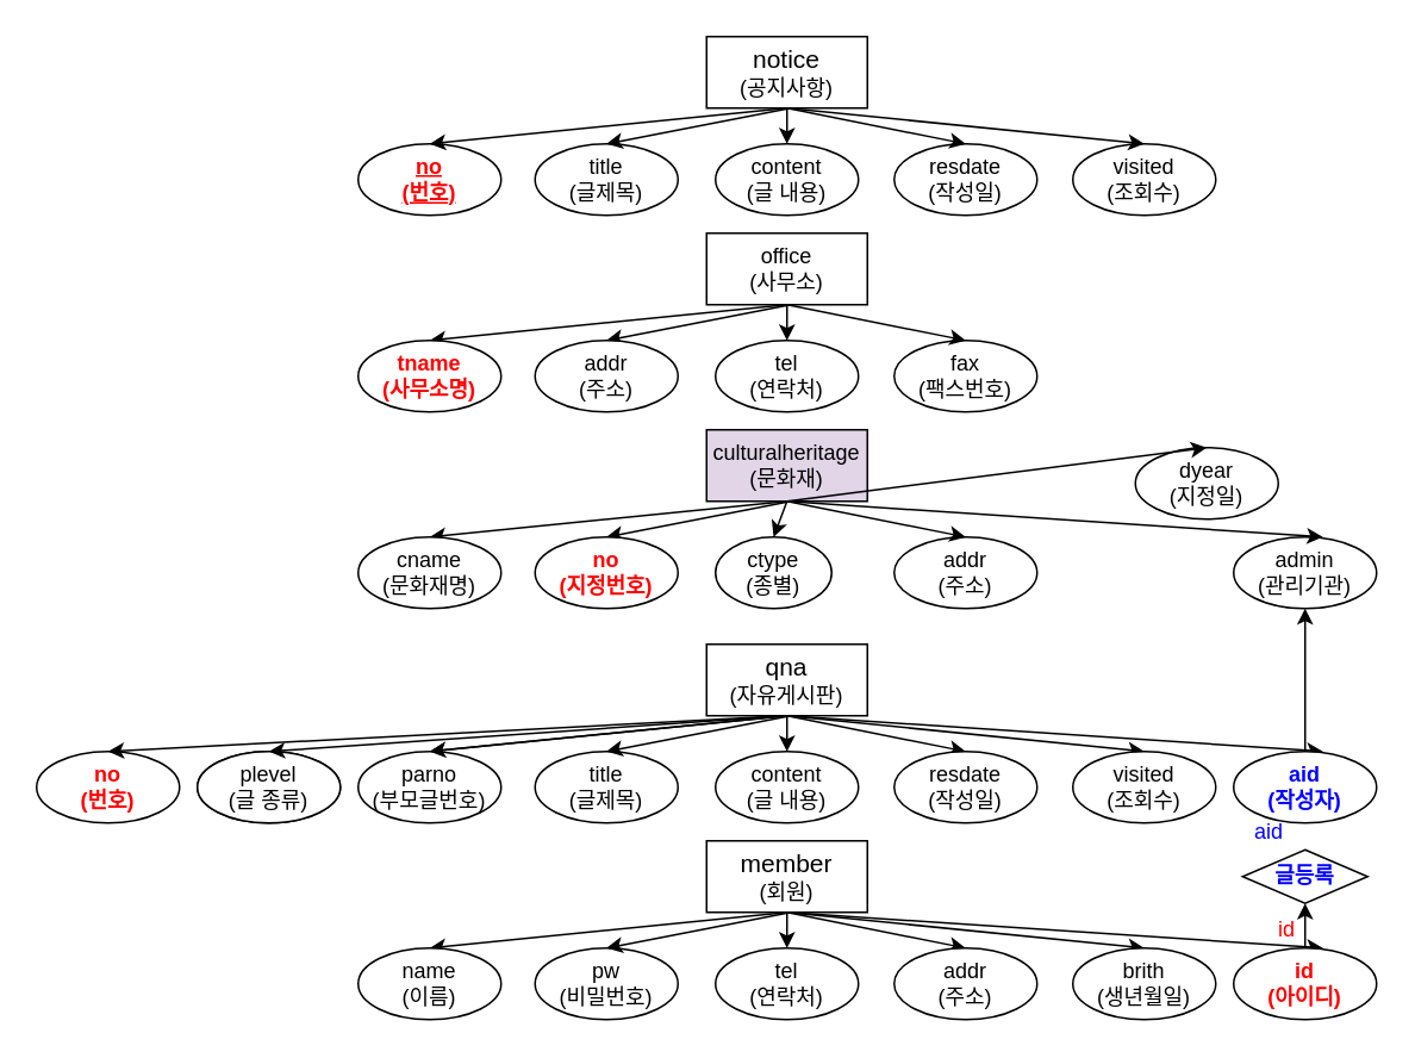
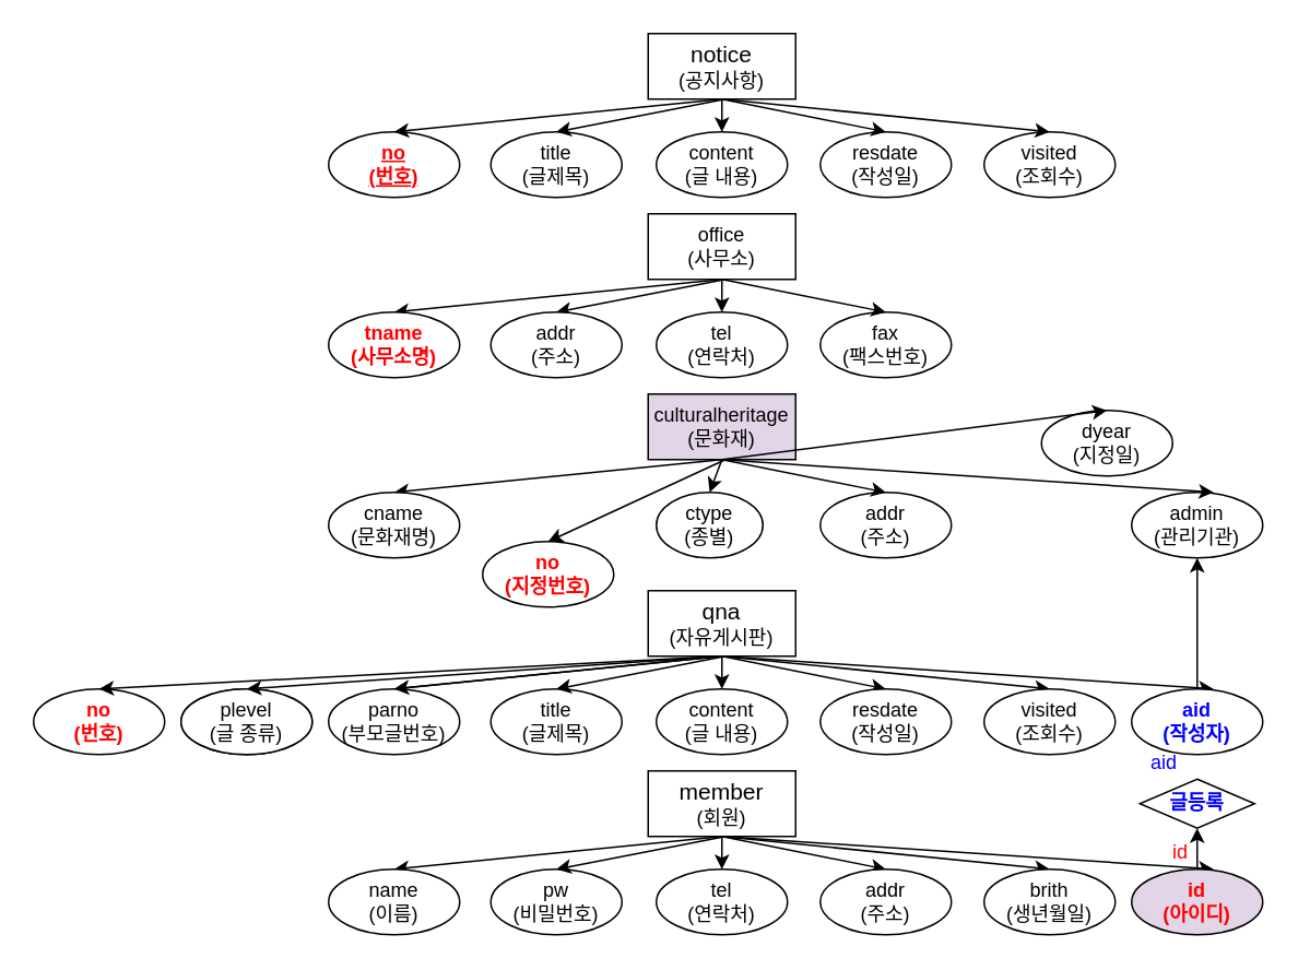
  <mxCell id="0" />
  <mxCell id="1" parent="0" />
  <mxCell id="2" value="&lt;div&gt;&lt;font style=&quot;font-size: 14px;&quot;&gt;notice&lt;/font&gt;&lt;/div&gt;(공지사항)" style="rounded=0;whiteSpace=wrap;html=1;" parent="1" vertex="1"><mxGeometry x="395" y="20" width="90" height="40" as="geometry" /></mxCell>
  <mxCell id="3" value="&lt;font color=&quot;#ff0000&quot;&gt;&lt;u&gt;&lt;b&gt;no&lt;/b&gt;&lt;/u&gt;&lt;/font&gt;&lt;div&gt;&lt;font color=&quot;#ff0000&quot;&gt;&lt;u&gt;&lt;b&gt;(번호)&lt;/b&gt;&lt;/u&gt;&lt;/font&gt;&lt;/div&gt;" style="ellipse;whiteSpace=wrap;html=1;" parent="1" vertex="1"><mxGeometry x="200" y="80" width="80" height="40" as="geometry" /></mxCell>
  <mxCell id="4" value="title&lt;div&gt;(글제목)&lt;/div&gt;" style="ellipse;whiteSpace=wrap;html=1;" parent="1" vertex="1"><mxGeometry x="299" y="80" width="80" height="40" as="geometry" /></mxCell>
  <mxCell id="5" value="content&lt;div&gt;(글 내용)&lt;/div&gt;" style="ellipse;whiteSpace=wrap;html=1;" parent="1" vertex="1"><mxGeometry x="400" y="80" width="80" height="40" as="geometry" /></mxCell>
  <mxCell id="6" value="resdate&lt;div&gt;(작성일)&lt;/div&gt;" style="ellipse;whiteSpace=wrap;html=1;" parent="1" vertex="1"><mxGeometry x="500" y="80" width="80" height="40" as="geometry" /></mxCell>
  <mxCell id="7" value="visited&lt;div&gt;(조회수)&lt;/div&gt;" style="ellipse;whiteSpace=wrap;html=1;" parent="1" vertex="1"><mxGeometry x="600" y="80" width="80" height="40" as="geometry" /></mxCell>
  <mxCell id="8" value="" style="endArrow=classic;html=1;rounded=0;entryX=0.5;entryY=0;entryDx=0;entryDy=0;" parent="1" target="7" edge="1"><mxGeometry width="50" height="50" relative="1" as="geometry"><mxPoint x="440" y="60" as="sourcePoint" /><mxPoint x="520" y="140" as="targetPoint" /></mxGeometry></mxCell>
  <mxCell id="9" value="" style="endArrow=classic;html=1;rounded=0;entryX=0.5;entryY=0;entryDx=0;entryDy=0;" parent="1" target="6" edge="1"><mxGeometry width="50" height="50" relative="1" as="geometry"><mxPoint x="440" y="60" as="sourcePoint" /><mxPoint x="530" y="140" as="targetPoint" /></mxGeometry></mxCell>
  <mxCell id="10" value="" style="endArrow=classic;html=1;rounded=0;entryX=0.5;entryY=0;entryDx=0;entryDy=0;" parent="1" target="5" edge="1"><mxGeometry width="50" height="50" relative="1" as="geometry"><mxPoint x="440" y="60" as="sourcePoint" /><mxPoint x="430" y="140" as="targetPoint" /></mxGeometry></mxCell>
  <mxCell id="11" value="" style="endArrow=classic;html=1;rounded=0;entryX=0.5;entryY=0;entryDx=0;entryDy=0;" parent="1" target="3" edge="1"><mxGeometry width="50" height="50" relative="1" as="geometry"><mxPoint x="440" y="60" as="sourcePoint" /><mxPoint x="350" y="160" as="targetPoint" /></mxGeometry></mxCell>
  <mxCell id="12" value="" style="endArrow=classic;html=1;rounded=0;entryX=0.5;entryY=0;entryDx=0;entryDy=0;" parent="1" target="4" edge="1"><mxGeometry width="50" height="50" relative="1" as="geometry"><mxPoint x="442.111" y="59.999" as="sourcePoint" /><mxPoint x="400" y="102.11" as="targetPoint" /><Array as="points" /></mxGeometry></mxCell>
  <mxCell id="13" value="&lt;div&gt;&lt;span style=&quot;font-size: 14px;&quot;&gt;member&lt;/span&gt;&lt;/div&gt;(회원)" style="rounded=0;whiteSpace=wrap;html=1;" parent="1" vertex="1"><mxGeometry x="395" y="470" width="90" height="40" as="geometry" /></mxCell>
  <mxCell id="14" value="" style="endArrow=classic;html=1;rounded=0;entryX=0.5;entryY=0;entryDx=0;entryDy=0;" parent="1" target="15" edge="1"><mxGeometry width="50" height="50" relative="1" as="geometry"><mxPoint x="440" y="510" as="sourcePoint" /><mxPoint x="350" y="610" as="targetPoint" /></mxGeometry></mxCell>
  <mxCell id="15" value="name&lt;div&gt;(이름)&lt;/div&gt;" style="ellipse;whiteSpace=wrap;html=1;" parent="1" vertex="1"><mxGeometry x="200" y="530" width="80" height="40" as="geometry" /></mxCell>
  <mxCell id="16" value="pw&lt;div&gt;(비밀번호)&lt;/div&gt;" style="ellipse;whiteSpace=wrap;html=1;" parent="1" vertex="1"><mxGeometry x="299" y="530" width="80" height="40" as="geometry" /></mxCell>
  <mxCell id="17" value="" style="endArrow=classic;html=1;rounded=0;entryX=0.5;entryY=0;entryDx=0;entryDy=0;" parent="1" target="16" edge="1"><mxGeometry width="50" height="50" relative="1" as="geometry"><mxPoint x="442.111" y="509.999" as="sourcePoint" /><mxPoint x="400" y="552.11" as="targetPoint" /><Array as="points" /></mxGeometry></mxCell>
  <mxCell id="18" value="" style="endArrow=classic;html=1;rounded=0;entryX=0.5;entryY=0;entryDx=0;entryDy=0;" parent="1" target="19" edge="1"><mxGeometry width="50" height="50" relative="1" as="geometry"><mxPoint x="440" y="510" as="sourcePoint" /><mxPoint x="430" y="590" as="targetPoint" /></mxGeometry></mxCell>
  <mxCell id="19" value="&lt;div&gt;tel&lt;/div&gt;&lt;div&gt;(연락처)&lt;/div&gt;" style="ellipse;whiteSpace=wrap;html=1;" parent="1" vertex="1"><mxGeometry x="400" y="530" width="80" height="40" as="geometry" /></mxCell>
  <mxCell id="20" value="" style="endArrow=classic;html=1;rounded=0;entryX=0.5;entryY=0;entryDx=0;entryDy=0;" parent="1" target="21" edge="1"><mxGeometry width="50" height="50" relative="1" as="geometry"><mxPoint x="440" y="510" as="sourcePoint" /><mxPoint x="530" y="590" as="targetPoint" /></mxGeometry></mxCell>
  <mxCell id="21" value="addr&lt;div&gt;(주소)&lt;/div&gt;" style="ellipse;whiteSpace=wrap;html=1;" parent="1" vertex="1"><mxGeometry x="500" y="530" width="80" height="40" as="geometry" /></mxCell>
  <mxCell id="22" value="" style="endArrow=classic;html=1;rounded=0;entryX=0.5;entryY=0;entryDx=0;entryDy=0;" parent="1" target="23" edge="1"><mxGeometry width="50" height="50" relative="1" as="geometry"><mxPoint x="440" y="510" as="sourcePoint" /><mxPoint x="520" y="590" as="targetPoint" /></mxGeometry></mxCell>
  <mxCell id="23" value="&lt;div&gt;brith&lt;/div&gt;&lt;div&gt;(생년월일)&lt;/div&gt;" style="ellipse;whiteSpace=wrap;html=1;" parent="1" vertex="1"><mxGeometry x="600" y="530" width="80" height="40" as="geometry" /></mxCell>
  <mxCell id="24" value="&lt;div&gt;culturalheritage&lt;/div&gt;(문화재)" style="rounded=0;whiteSpace=wrap;html=1;fillColor=#e1d5e7;" parent="1" vertex="1"><mxGeometry x="395" y="240" width="90" height="40" as="geometry" /></mxCell>
  <mxCell id="25" value="" style="endArrow=classic;html=1;rounded=0;entryX=0.5;entryY=0;entryDx=0;entryDy=0;" parent="1" target="27" edge="1"><mxGeometry width="50" height="50" relative="1" as="geometry"><mxPoint x="440" y="280" as="sourcePoint" /><mxPoint x="350" y="380" as="targetPoint" /></mxGeometry></mxCell>
  <mxCell id="26" value="" style="endArrow=classic;html=1;rounded=0;entryX=0.5;entryY=0;entryDx=0;entryDy=0;" parent="1" target="28" edge="1"><mxGeometry width="50" height="50" relative="1" as="geometry"><mxPoint x="442.111" y="279.999" as="sourcePoint" /><mxPoint x="400" y="322.11" as="targetPoint" /><Array as="points" /></mxGeometry></mxCell>
  <mxCell id="27" value="cname&lt;div&gt;(문화재명)&lt;/div&gt;" style="ellipse;whiteSpace=wrap;html=1;" parent="1" vertex="1"><mxGeometry x="200" y="300" width="80" height="40" as="geometry" /></mxCell>
- <mxCell id="28" value="&lt;div&gt;&lt;font color=&quot;#ff0000&quot;&gt;&lt;b&gt;no&lt;/b&gt;&lt;/font&gt;&lt;/div&gt;&lt;div&gt;&lt;font color=&quot;#ff0000&quot;&gt;&lt;b&gt;(지정번호)&lt;/b&gt;&lt;/font&gt;&lt;/div&gt;" style="ellipse;whiteSpace=wrap;html=1;" parent="1" vertex="1"><mxGeometry x="299" y="300" width="80" height="40" as="geometry" /></mxCell>
+ <mxCell id="28" value="&lt;div&gt;&lt;font color=&quot;#ff0000&quot;&gt;&lt;b&gt;no&lt;/b&gt;&lt;/font&gt;&lt;/div&gt;&lt;div&gt;&lt;font color=&quot;#ff0000&quot;&gt;&lt;b&gt;(지정번호)&lt;/b&gt;&lt;/font&gt;&lt;/div&gt;" style="ellipse;whiteSpace=wrap;html=1;" parent="1" vertex="1"><mxGeometry x="294" y="330" width="80" height="40" as="geometry" /></mxCell>
  <mxCell id="29" value="&lt;div&gt;ctype&lt;/div&gt;&lt;div&gt;(종별)&lt;/div&gt;" style="ellipse;whiteSpace=wrap;html=1;" parent="1" vertex="1"><mxGeometry x="400" y="300" width="65" height="40" as="geometry" /></mxCell>
  <mxCell id="30" value="addr&lt;div&gt;(주소)&lt;/div&gt;" style="ellipse;whiteSpace=wrap;html=1;" parent="1" vertex="1"><mxGeometry x="500" y="300" width="80" height="40" as="geometry" /></mxCell>
  <mxCell id="31" value="" style="endArrow=classic;html=1;rounded=0;entryX=0.5;entryY=0;entryDx=0;entryDy=0;" parent="1" target="30" edge="1"><mxGeometry width="50" height="50" relative="1" as="geometry"><mxPoint x="440" y="280" as="sourcePoint" /><mxPoint x="530" y="360" as="targetPoint" /></mxGeometry></mxCell>
  <mxCell id="32" value="&lt;div&gt;dyear&lt;/div&gt;&lt;div&gt;(지정일)&lt;/div&gt;" style="ellipse;whiteSpace=wrap;html=1;" parent="1" vertex="1"><mxGeometry x="635" y="250" width="80" height="40" as="geometry" /></mxCell>
  <mxCell id="33" value="" style="endArrow=classic;html=1;rounded=0;entryX=0.5;entryY=0;entryDx=0;entryDy=0;" parent="1" target="32" edge="1"><mxGeometry width="50" height="50" relative="1" as="geometry"><mxPoint x="440" y="280" as="sourcePoint" /><mxPoint x="520" y="360" as="targetPoint" /></mxGeometry></mxCell>
  <mxCell id="34" value="" style="endArrow=classic;html=1;rounded=0;entryX=0.5;entryY=0;entryDx=0;entryDy=0;" parent="1" target="29" edge="1"><mxGeometry width="50" height="50" relative="1" as="geometry"><mxPoint x="440" y="280" as="sourcePoint" /><mxPoint x="430" y="360" as="targetPoint" /></mxGeometry></mxCell>
  <mxCell id="35" value="&lt;div&gt;admin&lt;/div&gt;&lt;div&gt;(관리기관)&lt;/div&gt;" style="ellipse;whiteSpace=wrap;html=1;" parent="1" vertex="1"><mxGeometry x="690" y="300" width="80" height="40" as="geometry" /></mxCell>
  <mxCell id="36" value="" style="endArrow=classic;html=1;rounded=0;entryX=0.5;entryY=0;entryDx=0;entryDy=0;exitX=0.5;exitY=1;exitDx=0;exitDy=0;" parent="1" source="24" edge="1"><mxGeometry width="50" height="50" relative="1" as="geometry"><mxPoint x="540" y="280" as="sourcePoint" /><mxPoint x="740" y="300" as="targetPoint" /></mxGeometry></mxCell>
  <mxCell id="37" value="" style="endArrow=classic;html=1;rounded=0;entryX=0.5;entryY=0;entryDx=0;entryDy=0;exitX=0.5;exitY=1;exitDx=0;exitDy=0;" edge="1" parent="1"><mxGeometry width="50" height="50" relative="1" as="geometry"><mxPoint x="440" y="510" as="sourcePoint" /><mxPoint x="740" y="530" as="targetPoint" /></mxGeometry></mxCell>
  <mxCell id="38" value="" style="edgeStyle=orthogonalEdgeStyle;rounded=0;orthogonalLoop=1;jettySize=auto;html=1;" edge="1" parent="1" source="39" target="69"><mxGeometry relative="1" as="geometry" /></mxCell>
- <mxCell id="39" value="&lt;div&gt;&lt;font color=&quot;#ff0000&quot;&gt;&lt;b&gt;id&lt;/b&gt;&lt;/font&gt;&lt;/div&gt;&lt;div&gt;&lt;font color=&quot;#ff0000&quot;&gt;&lt;b&gt;(아이디)&lt;/b&gt;&lt;/font&gt;&lt;/div&gt;" style="ellipse;whiteSpace=wrap;html=1;" vertex="1" parent="1"><mxGeometry x="690" y="530" width="80" height="40" as="geometry" /></mxCell>
+ <mxCell id="39" value="&lt;div&gt;&lt;font color=&quot;#ff0000&quot;&gt;&lt;b&gt;id&lt;/b&gt;&lt;/font&gt;&lt;/div&gt;&lt;div&gt;&lt;font color=&quot;#ff0000&quot;&gt;&lt;b&gt;(아이디)&lt;/b&gt;&lt;/font&gt;&lt;/div&gt;" style="ellipse;whiteSpace=wrap;html=1;fillColor=#e1d5e7;" vertex="1" parent="1"><mxGeometry x="690" y="530" width="80" height="40" as="geometry" /></mxCell>
  <mxCell id="40" value="" style="endArrow=classic;html=1;rounded=0;entryX=0.5;entryY=0;entryDx=0;entryDy=0;" edge="1" target="45" parent="1"><mxGeometry width="50" height="50" relative="1" as="geometry"><mxPoint x="440" y="170" as="sourcePoint" /><mxPoint x="430" y="250" as="targetPoint" /></mxGeometry></mxCell>
  <mxCell id="41" value="" style="endArrow=classic;html=1;rounded=0;entryX=0.5;entryY=0;entryDx=0;entryDy=0;" edge="1" target="44" parent="1"><mxGeometry width="50" height="50" relative="1" as="geometry"><mxPoint x="442.111" y="169.999" as="sourcePoint" /><mxPoint x="400" y="212.11" as="targetPoint" /><Array as="points" /></mxGeometry></mxCell>
  <mxCell id="42" value="" style="endArrow=classic;html=1;rounded=0;entryX=0.5;entryY=0;entryDx=0;entryDy=0;" edge="1" target="43" parent="1"><mxGeometry width="50" height="50" relative="1" as="geometry"><mxPoint x="440" y="170" as="sourcePoint" /><mxPoint x="350" y="270" as="targetPoint" /></mxGeometry></mxCell>
  <mxCell id="43" value="&lt;font color=&quot;#ff0000&quot;&gt;&lt;b&gt;tname&lt;/b&gt;&lt;/font&gt;&lt;div&gt;&lt;font color=&quot;#ff0000&quot;&gt;&lt;b&gt;(사무소명)&lt;/b&gt;&lt;/font&gt;&lt;/div&gt;" style="ellipse;whiteSpace=wrap;html=1;" vertex="1" parent="1"><mxGeometry x="200" y="190" width="80" height="40" as="geometry" /></mxCell>
  <mxCell id="44" value="addr&lt;div&gt;(주소)&lt;/div&gt;" style="ellipse;whiteSpace=wrap;html=1;" vertex="1" parent="1"><mxGeometry x="299" y="190" width="80" height="40" as="geometry" /></mxCell>
  <mxCell id="45" value="tel&lt;div&gt;(연락처)&lt;/div&gt;" style="ellipse;whiteSpace=wrap;html=1;" vertex="1" parent="1"><mxGeometry x="400" y="190" width="80" height="40" as="geometry" /></mxCell>
  <mxCell id="46" value="&lt;div&gt;fax&lt;/div&gt;&lt;div&gt;(팩스번호)&lt;/div&gt;" style="ellipse;whiteSpace=wrap;html=1;" vertex="1" parent="1"><mxGeometry x="500" y="190" width="80" height="40" as="geometry" /></mxCell>
  <mxCell id="47" value="office&lt;div&gt;(사무소)&lt;/div&gt;" style="rounded=0;whiteSpace=wrap;html=1;" vertex="1" parent="1"><mxGeometry x="395" y="130" width="90" height="40" as="geometry" /></mxCell>
  <mxCell id="48" value="" style="endArrow=classic;html=1;rounded=0;entryX=0.5;entryY=0;entryDx=0;entryDy=0;" edge="1" parent="1"><mxGeometry width="50" height="50" relative="1" as="geometry"><mxPoint x="440" y="170" as="sourcePoint" /><mxPoint x="540" y="190" as="targetPoint" /></mxGeometry></mxCell>
  <mxCell id="49" value="&lt;div&gt;&lt;span style=&quot;font-size: 14px;&quot;&gt;qna&lt;/span&gt;&lt;/div&gt;(자유게시판)" style="rounded=0;whiteSpace=wrap;html=1;" vertex="1" parent="1"><mxGeometry x="395" y="360" width="90" height="40" as="geometry" /></mxCell>
  <mxCell id="50" value="" style="endArrow=classic;html=1;rounded=0;entryX=0.5;entryY=0;entryDx=0;entryDy=0;" edge="1" parent="1"><mxGeometry width="50" height="50" relative="1" as="geometry"><mxPoint x="440" y="400" as="sourcePoint" /><mxPoint x="240" y="420" as="targetPoint" /></mxGeometry></mxCell>
  <mxCell id="51" value="title&lt;div&gt;(글제목)&lt;/div&gt;" style="ellipse;whiteSpace=wrap;html=1;" vertex="1" parent="1"><mxGeometry x="299" y="420" width="80" height="40" as="geometry" /></mxCell>
  <mxCell id="52" value="" style="endArrow=classic;html=1;rounded=0;entryX=0.5;entryY=0;entryDx=0;entryDy=0;" edge="1" target="54" parent="1"><mxGeometry width="50" height="50" relative="1" as="geometry"><mxPoint x="440" y="400" as="sourcePoint" /><mxPoint x="430" y="480" as="targetPoint" /></mxGeometry></mxCell>
  <mxCell id="53" value="" style="endArrow=classic;html=1;rounded=0;entryX=0.5;entryY=0;entryDx=0;entryDy=0;" edge="1" target="51" parent="1"><mxGeometry width="50" height="50" relative="1" as="geometry"><mxPoint x="442.111" y="399.999" as="sourcePoint" /><mxPoint x="400" y="442.11" as="targetPoint" /><Array as="points" /></mxGeometry></mxCell>
  <mxCell id="54" value="content&lt;div&gt;(글 내용)&lt;/div&gt;" style="ellipse;whiteSpace=wrap;html=1;" vertex="1" parent="1"><mxGeometry x="400" y="420" width="80" height="40" as="geometry" /></mxCell>
  <mxCell id="55" value="" style="endArrow=classic;html=1;rounded=0;entryX=0.5;entryY=0;entryDx=0;entryDy=0;" edge="1" target="56" parent="1"><mxGeometry width="50" height="50" relative="1" as="geometry"><mxPoint x="440" y="400" as="sourcePoint" /><mxPoint x="530" y="480" as="targetPoint" /></mxGeometry></mxCell>
  <mxCell id="56" value="resdate&lt;div&gt;(작성일)&lt;/div&gt;" style="ellipse;whiteSpace=wrap;html=1;" vertex="1" parent="1"><mxGeometry x="500" y="420" width="80" height="40" as="geometry" /></mxCell>
  <mxCell id="57" value="" style="endArrow=classic;html=1;rounded=0;entryX=0.5;entryY=0;entryDx=0;entryDy=0;exitX=0.5;exitY=1;exitDx=0;exitDy=0;" edge="1" parent="1"><mxGeometry width="50" height="50" relative="1" as="geometry"><mxPoint x="440" y="400" as="sourcePoint" /><mxPoint x="740" y="420" as="targetPoint" /></mxGeometry></mxCell>
  <mxCell id="58" value="" style="endArrow=classic;html=1;rounded=0;entryX=0.5;entryY=0;entryDx=0;entryDy=0;" edge="1" target="59" parent="1"><mxGeometry width="50" height="50" relative="1" as="geometry"><mxPoint x="440" y="400" as="sourcePoint" /><mxPoint x="520" y="480" as="targetPoint" /></mxGeometry></mxCell>
  <mxCell id="59" value="&lt;div&gt;visited&lt;/div&gt;&lt;div&gt;(조회수)&lt;/div&gt;" style="ellipse;whiteSpace=wrap;html=1;" vertex="1" parent="1"><mxGeometry x="600" y="420" width="80" height="40" as="geometry" /></mxCell>
  <mxCell id="60" value="" style="edgeStyle=orthogonalEdgeStyle;rounded=0;orthogonalLoop=1;jettySize=auto;html=1;" edge="1" parent="1" source="61" target="35"><mxGeometry relative="1" as="geometry" /></mxCell>
  <mxCell id="61" value="&lt;div&gt;&lt;b style=&quot;&quot;&gt;&lt;font color=&quot;#0000ff&quot;&gt;aid&lt;/font&gt;&lt;/b&gt;&lt;/div&gt;&lt;div&gt;&lt;b style=&quot;&quot;&gt;&lt;font color=&quot;#0000ff&quot;&gt;(작성자)&lt;/font&gt;&lt;/b&gt;&lt;/div&gt;" style="ellipse;whiteSpace=wrap;html=1;" vertex="1" parent="1"><mxGeometry x="690" y="420" width="80" height="40" as="geometry" /></mxCell>
  <mxCell id="62" value="parno&lt;div&gt;(부모글번호)&lt;/div&gt;" style="ellipse;whiteSpace=wrap;html=1;" vertex="1" parent="1"><mxGeometry x="200" y="420" width="80" height="40" as="geometry" /></mxCell>
  <mxCell id="63" value="name&lt;div&gt;(이름)&lt;/div&gt;" style="ellipse;whiteSpace=wrap;html=1;" vertex="1" parent="1"><mxGeometry x="110" y="420" width="80" height="40" as="geometry" /></mxCell>
  <mxCell id="64" value="plevel&lt;div&gt;(글 종류)&lt;/div&gt;" style="ellipse;whiteSpace=wrap;html=1;" vertex="1" parent="1"><mxGeometry x="110" y="420" width="80" height="40" as="geometry" /></mxCell>
  <mxCell id="65" value="" style="endArrow=classic;html=1;rounded=0;entryX=0.5;entryY=0;entryDx=0;entryDy=0;" edge="1" parent="1"><mxGeometry width="50" height="50" relative="1" as="geometry"><mxPoint x="440" y="400" as="sourcePoint" /><mxPoint x="240" y="420" as="targetPoint" /></mxGeometry></mxCell>
  <mxCell id="66" value="" style="endArrow=classic;html=1;rounded=0;entryX=0.5;entryY=0;entryDx=0;entryDy=0;exitX=0.5;exitY=1;exitDx=0;exitDy=0;" edge="1" parent="1" source="49"><mxGeometry width="50" height="50" relative="1" as="geometry"><mxPoint x="350" y="400" as="sourcePoint" /><mxPoint x="150" y="420" as="targetPoint" /></mxGeometry></mxCell>
  <mxCell id="67" value="&lt;font color=&quot;#ff0000&quot;&gt;&lt;b&gt;no&lt;/b&gt;&lt;/font&gt;&lt;div&gt;&lt;font color=&quot;#ff0000&quot;&gt;&lt;b&gt;(번호)&lt;/b&gt;&lt;/font&gt;&lt;/div&gt;" style="ellipse;whiteSpace=wrap;html=1;" vertex="1" parent="1"><mxGeometry x="20" y="420" width="80" height="40" as="geometry" /></mxCell>
  <mxCell id="68" value="" style="endArrow=classic;html=1;rounded=0;entryX=0.5;entryY=0;entryDx=0;entryDy=0;exitX=0.5;exitY=1;exitDx=0;exitDy=0;" edge="1" parent="1" source="49"><mxGeometry width="50" height="50" relative="1" as="geometry"><mxPoint x="350" y="400" as="sourcePoint" /><mxPoint x="60" y="420" as="targetPoint" /></mxGeometry></mxCell>
  <mxCell id="69" value="&lt;font color=&quot;#0000ff&quot;&gt;&lt;b&gt;글등록&lt;/b&gt;&lt;/font&gt;" style="rhombus;whiteSpace=wrap;html=1;" vertex="1" parent="1"><mxGeometry x="695" y="475" width="70" height="30" as="geometry" /></mxCell>
  <mxCell id="70" value="&lt;font color=&quot;#ff0000&quot;&gt;id&lt;/font&gt;" style="text;html=1;align=center;verticalAlign=middle;whiteSpace=wrap;rounded=0;" vertex="1" parent="1"><mxGeometry x="690" y="505" width="60" height="30" as="geometry" /></mxCell>
  <mxCell id="71" value="&lt;font color=&quot;#0000ff&quot;&gt;aid&lt;/font&gt;" style="text;html=1;align=center;verticalAlign=middle;whiteSpace=wrap;rounded=0;" vertex="1" parent="1"><mxGeometry x="680" y="450" width="60" height="30" as="geometry" /></mxCell>
